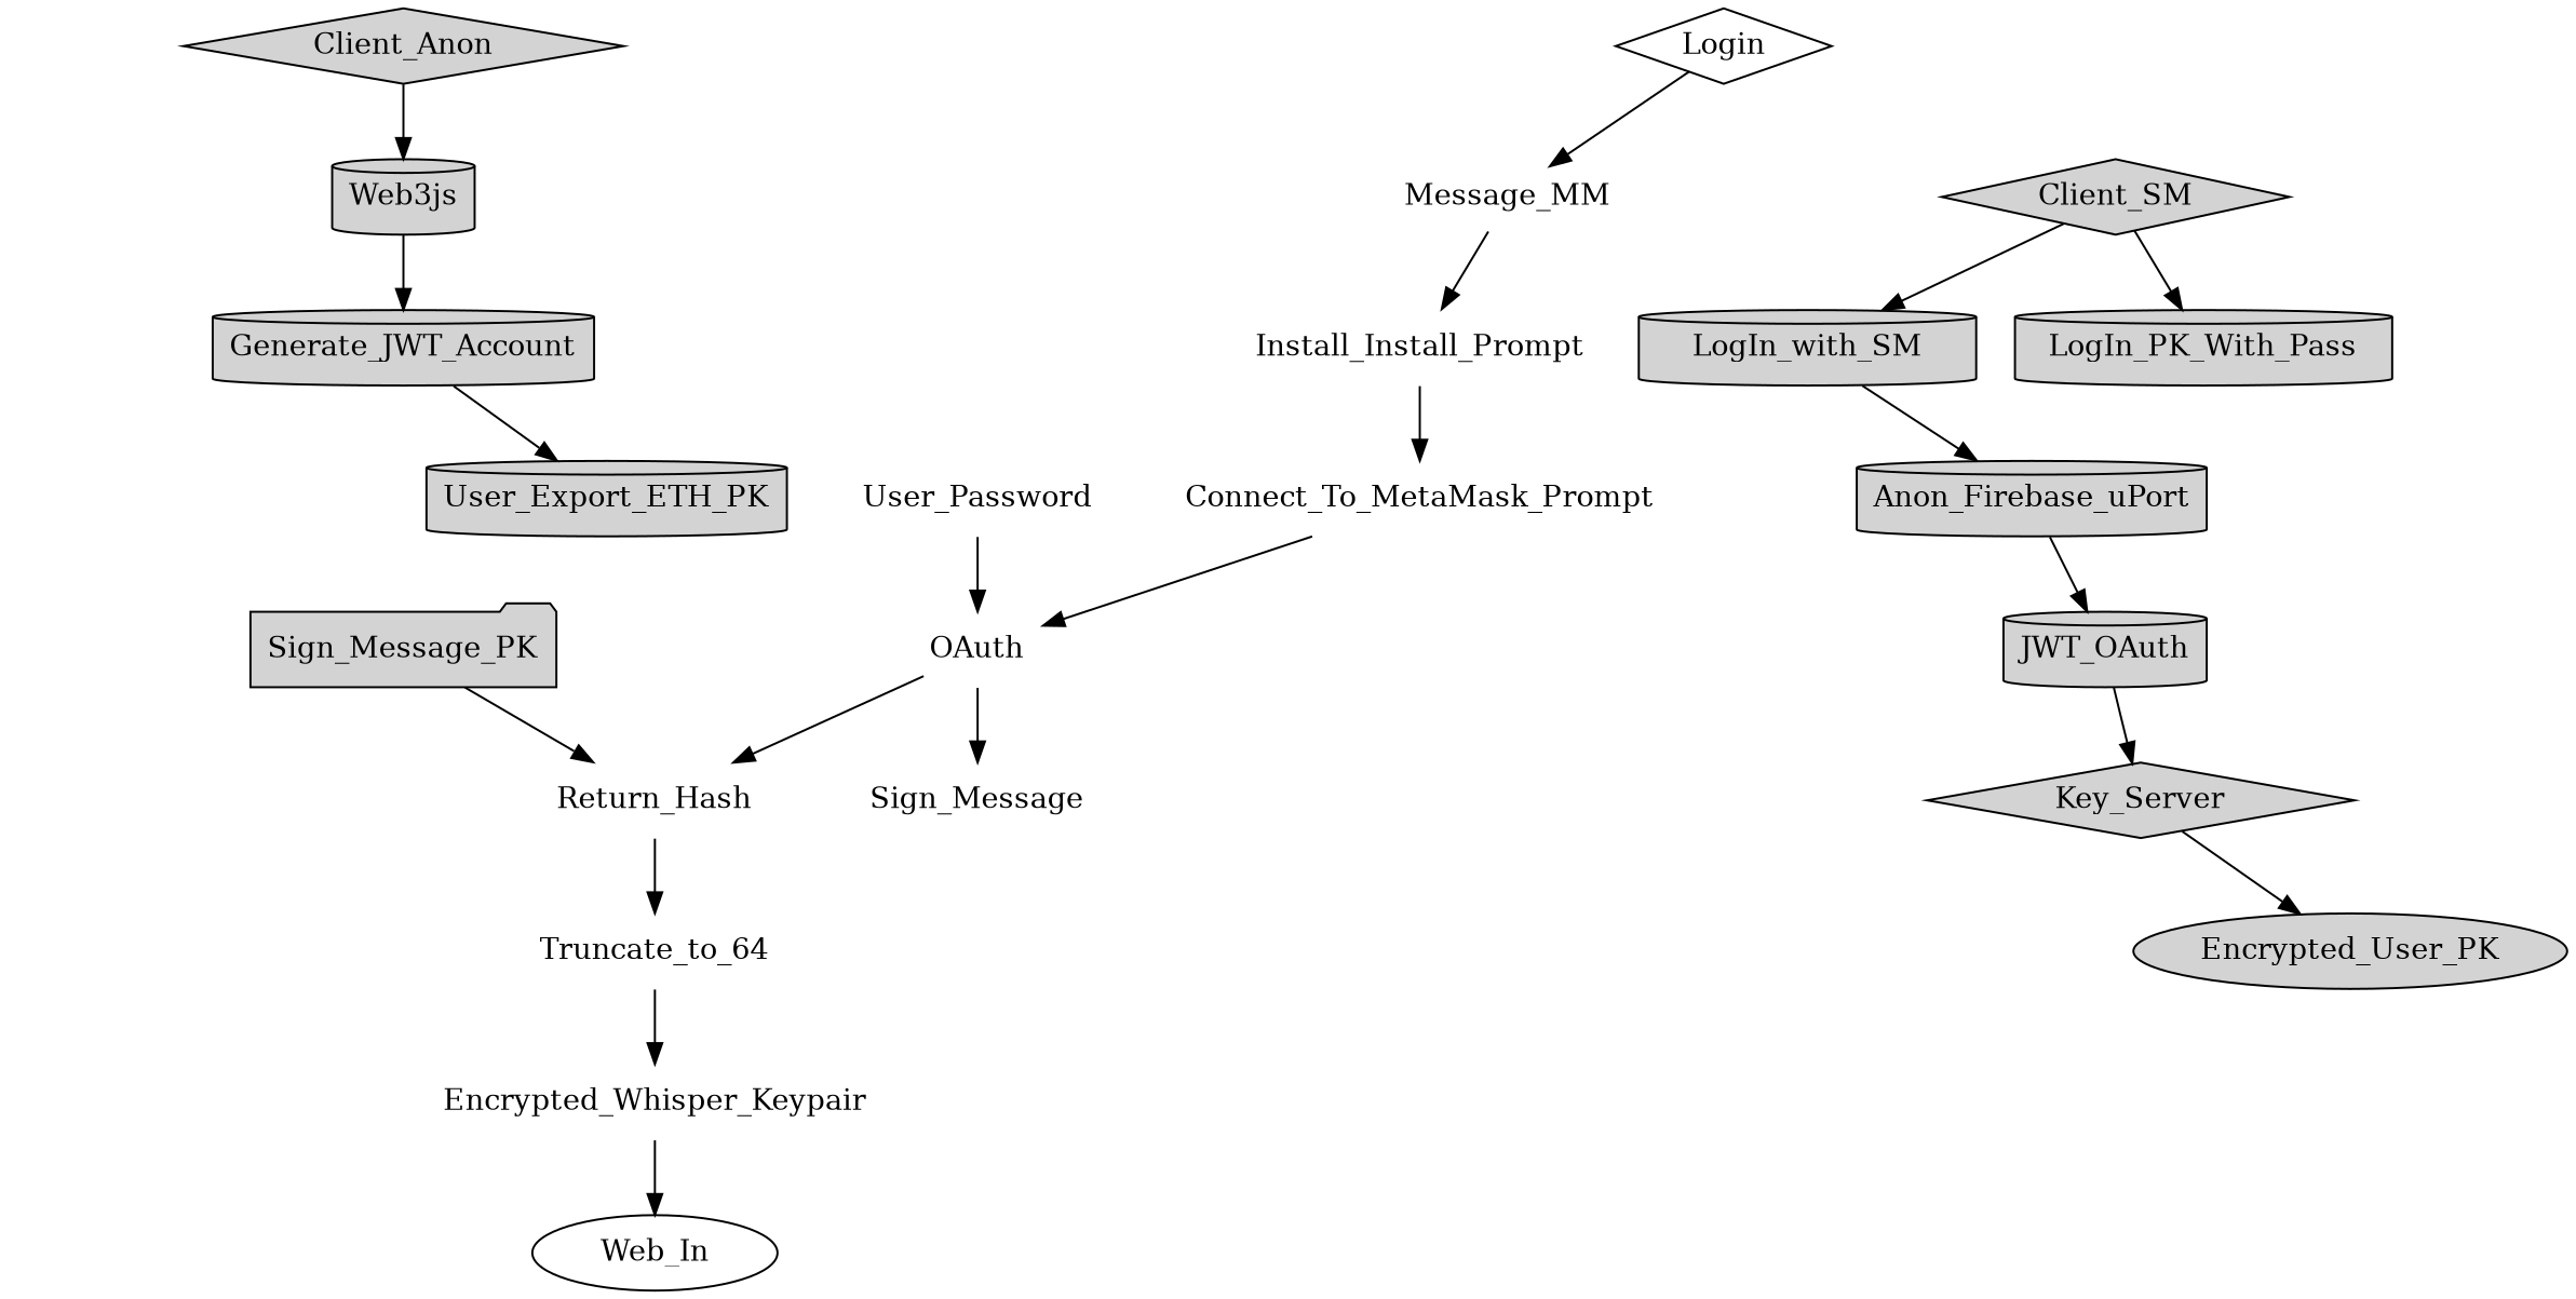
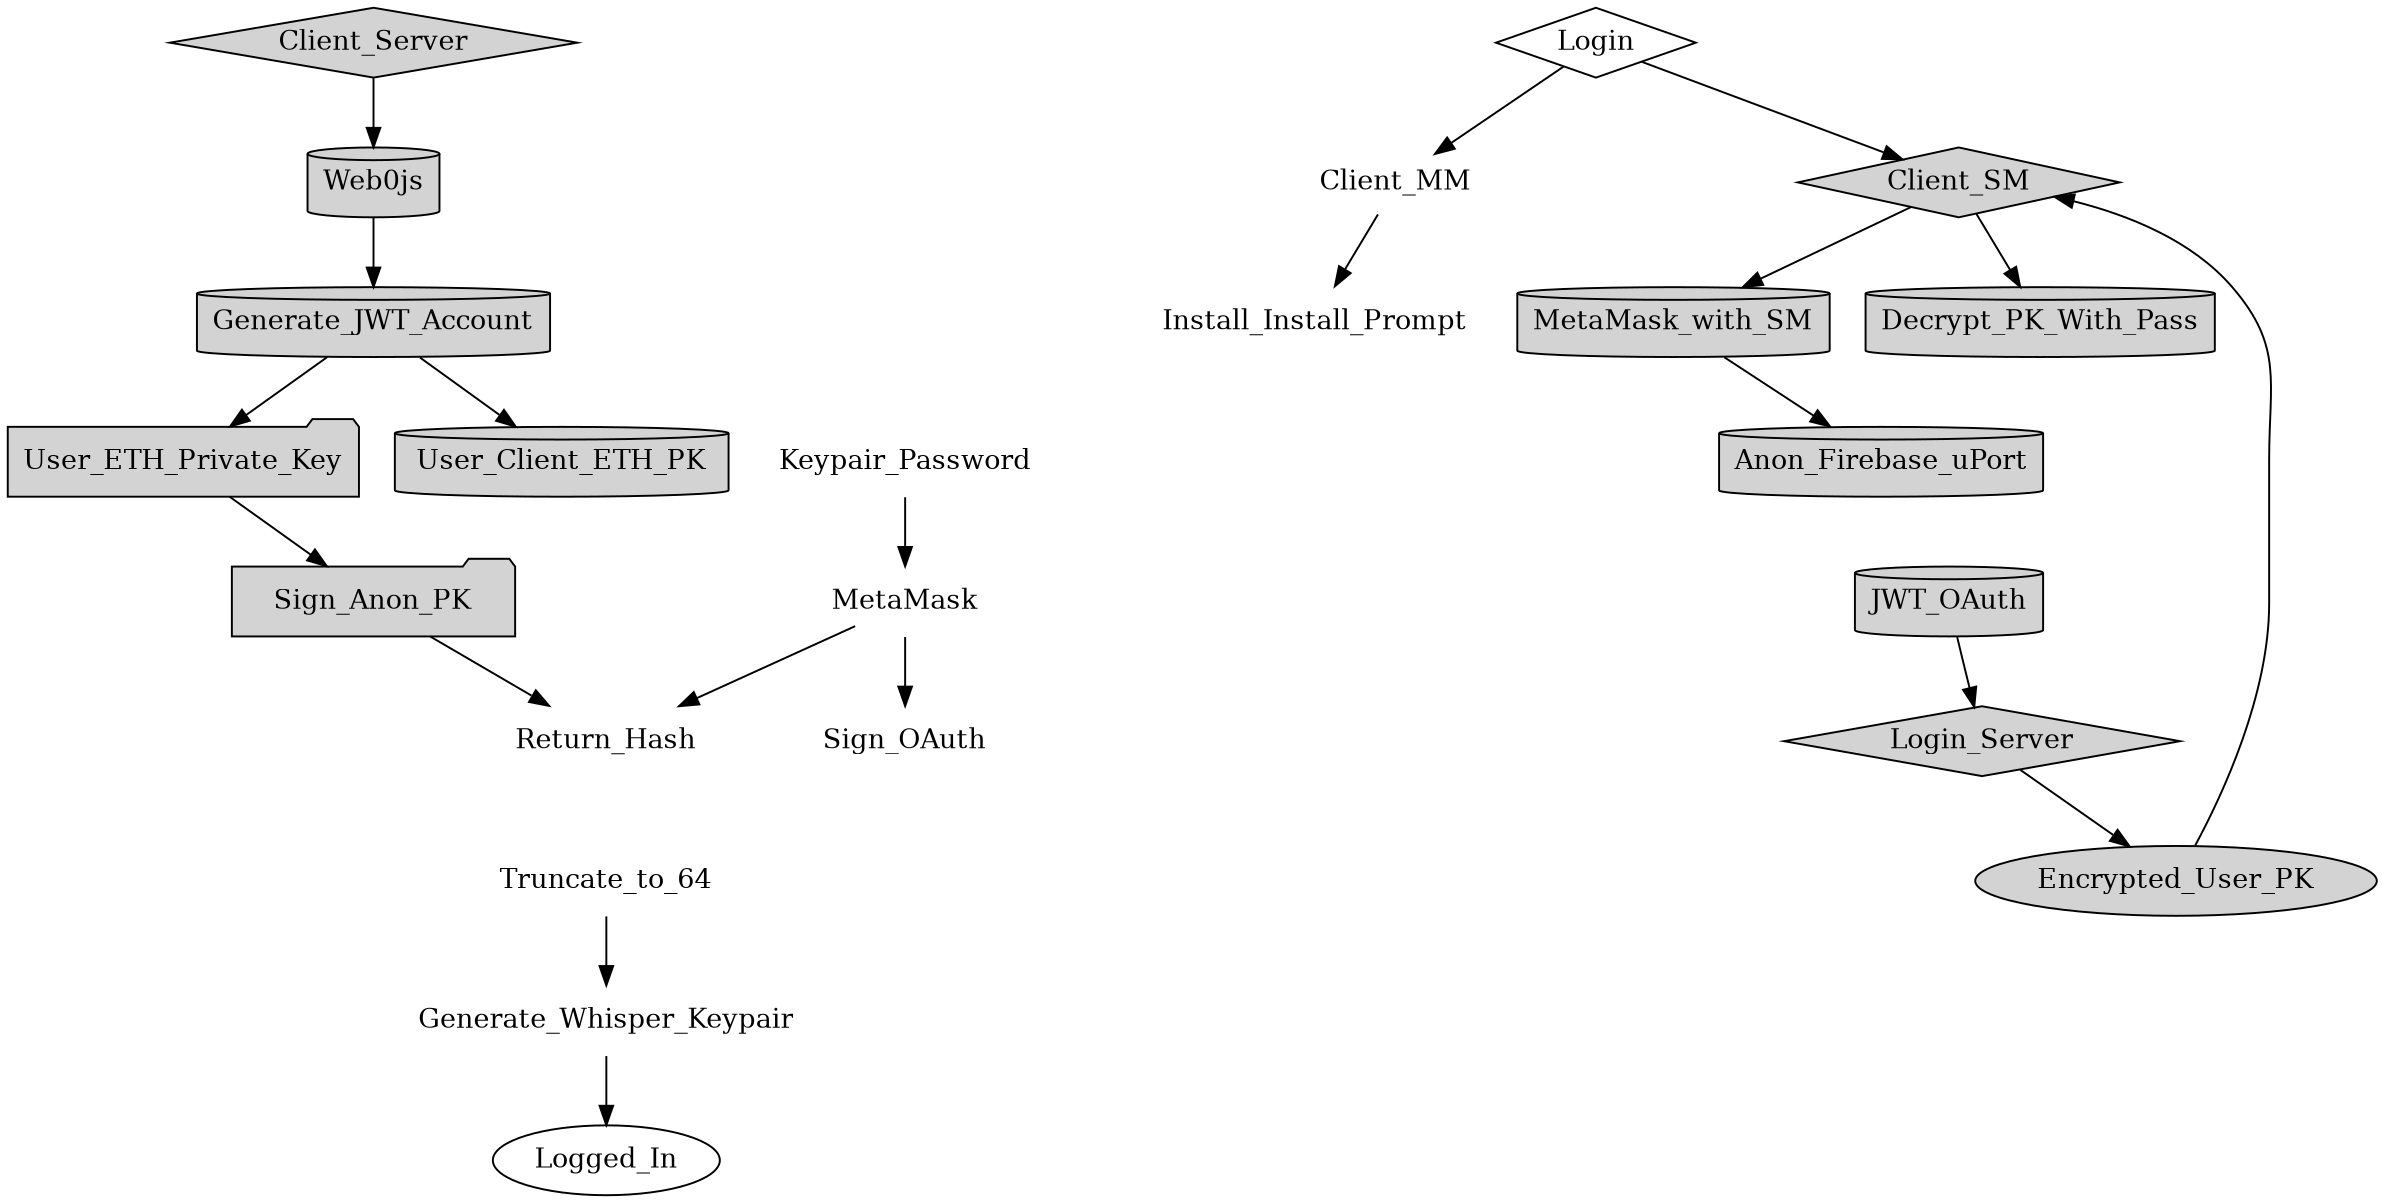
  digraph {
    node [shape=cylinder style=filled]
-   Client_MM [color=white shape=diamond style=box label=Message_MM]
+   Client_MM [color=white shape=diamond style=box]
    n2 [color=white label=Install_Install_Prompt]
-   Connect_To_MetaMask_Prompt [color=white shape=folder]
-   MetaMask [color=white shape=diamond label=OAuth]
-   Sign_Message [color=white]
+   MetaMask [color=white shape=diamond]
+   Sign_Message [color=white label=Sign_OAuth]
    Return_Hash [color=white shape=folder]
-   User_Password [color=white shape=folder]
+   User_Password [color=white shape=folder label=Keypair_Password]
    Truncate_to_64 [color=white]
-   Generate_Whisper_Keypair [color=white shape=ellipse label=Encrypted_Whisper_Keypair]
-   LogIn_with_SM
+   Generate_Whisper_Keypair [color=white shape=ellipse]
+   LogIn_with_SM [label=MetaMask_with_SM]
    Client_SM [shape=diamond]
-   Decrypt_PK_With_Pass [label=LogIn_PK_With_Pass]
+   Decrypt_PK_With_Pass
    n13 [label=Anon_Firebase_uPort]
    JWT_OAuth
-   Key_Server [shape=diamond]
+   Key_Server [shape=diamond label=Login_Server]
    Encrypted_User_PK [shape=ellipse]
-   Sign_Message_PK [shape=folder]
-   Client_Anon [shape=diamond]
-   Web3js
+   User_ETH_Private_Key [shape=folder]
+   Sign_Message_PK [shape=folder label=Sign_Anon_PK]
+   Client_Anon [shape=diamond label=Client_Server]
+   Web3js [label=Web0js]
    n21 [label=Generate_JWT_Account]
-   User_Export_ETH_PK
-   Logged_In [shape=ellipse label=Web_In style=""]
+   User_Export_ETH_PK [label=User_Client_ETH_PK]
+   Logged_In [shape=ellipse style=""]
    Login [shape=diamond style=""]
    subgraph sub_1 {
      color=red
      label="MetaMask Login"
      style=filled
      Client_MM
      n2
-     Connect_To_MetaMask_Prompt
      MetaMask
      Sign_Message
      Return_Hash
      User_Password
      Truncate_to_64
      Generate_Whisper_Keypair
    }
    subgraph sub_2 {
      color=blue
      label="Social Media/ uPort"
      Return_Hash
      LogIn_with_SM
      Client_SM
      Decrypt_PK_With_Pass
      n13
      JWT_OAuth
      Key_Server
      Encrypted_User_PK
+     User_ETH_Private_Key
      Sign_Message_PK
    }
    subgraph sub_3 {
      color=coral
      label=Anonymous
+     User_ETH_Private_Key
      Client_Anon
      Web3js
      n21
      User_Export_ETH_PK
    }
    Client_MM -> n2
-   n2 -> Connect_To_MetaMask_Prompt
-   Connect_To_MetaMask_Prompt -> MetaMask
    MetaMask -> Sign_Message
    MetaMask -> Return_Hash
-   Return_Hash -> Truncate_to_64
    User_Password -> MetaMask
    Truncate_to_64 -> Generate_Whisper_Keypair
    Generate_Whisper_Keypair -> Logged_In
    LogIn_with_SM -> n13
    Client_SM -> LogIn_with_SM
    Client_SM -> Decrypt_PK_With_Pass
-   n13 -> JWT_OAuth
    JWT_OAuth -> Key_Server
    Key_Server -> Encrypted_User_PK
+   Encrypted_User_PK -> Client_SM
+   User_ETH_Private_Key -> Sign_Message_PK
    Sign_Message_PK -> Return_Hash
    Client_Anon -> Web3js
    Web3js -> n21
+   n21 -> User_ETH_Private_Key
    n21 -> User_Export_ETH_PK
    Login -> Client_MM
+   Login -> Client_SM
  }
